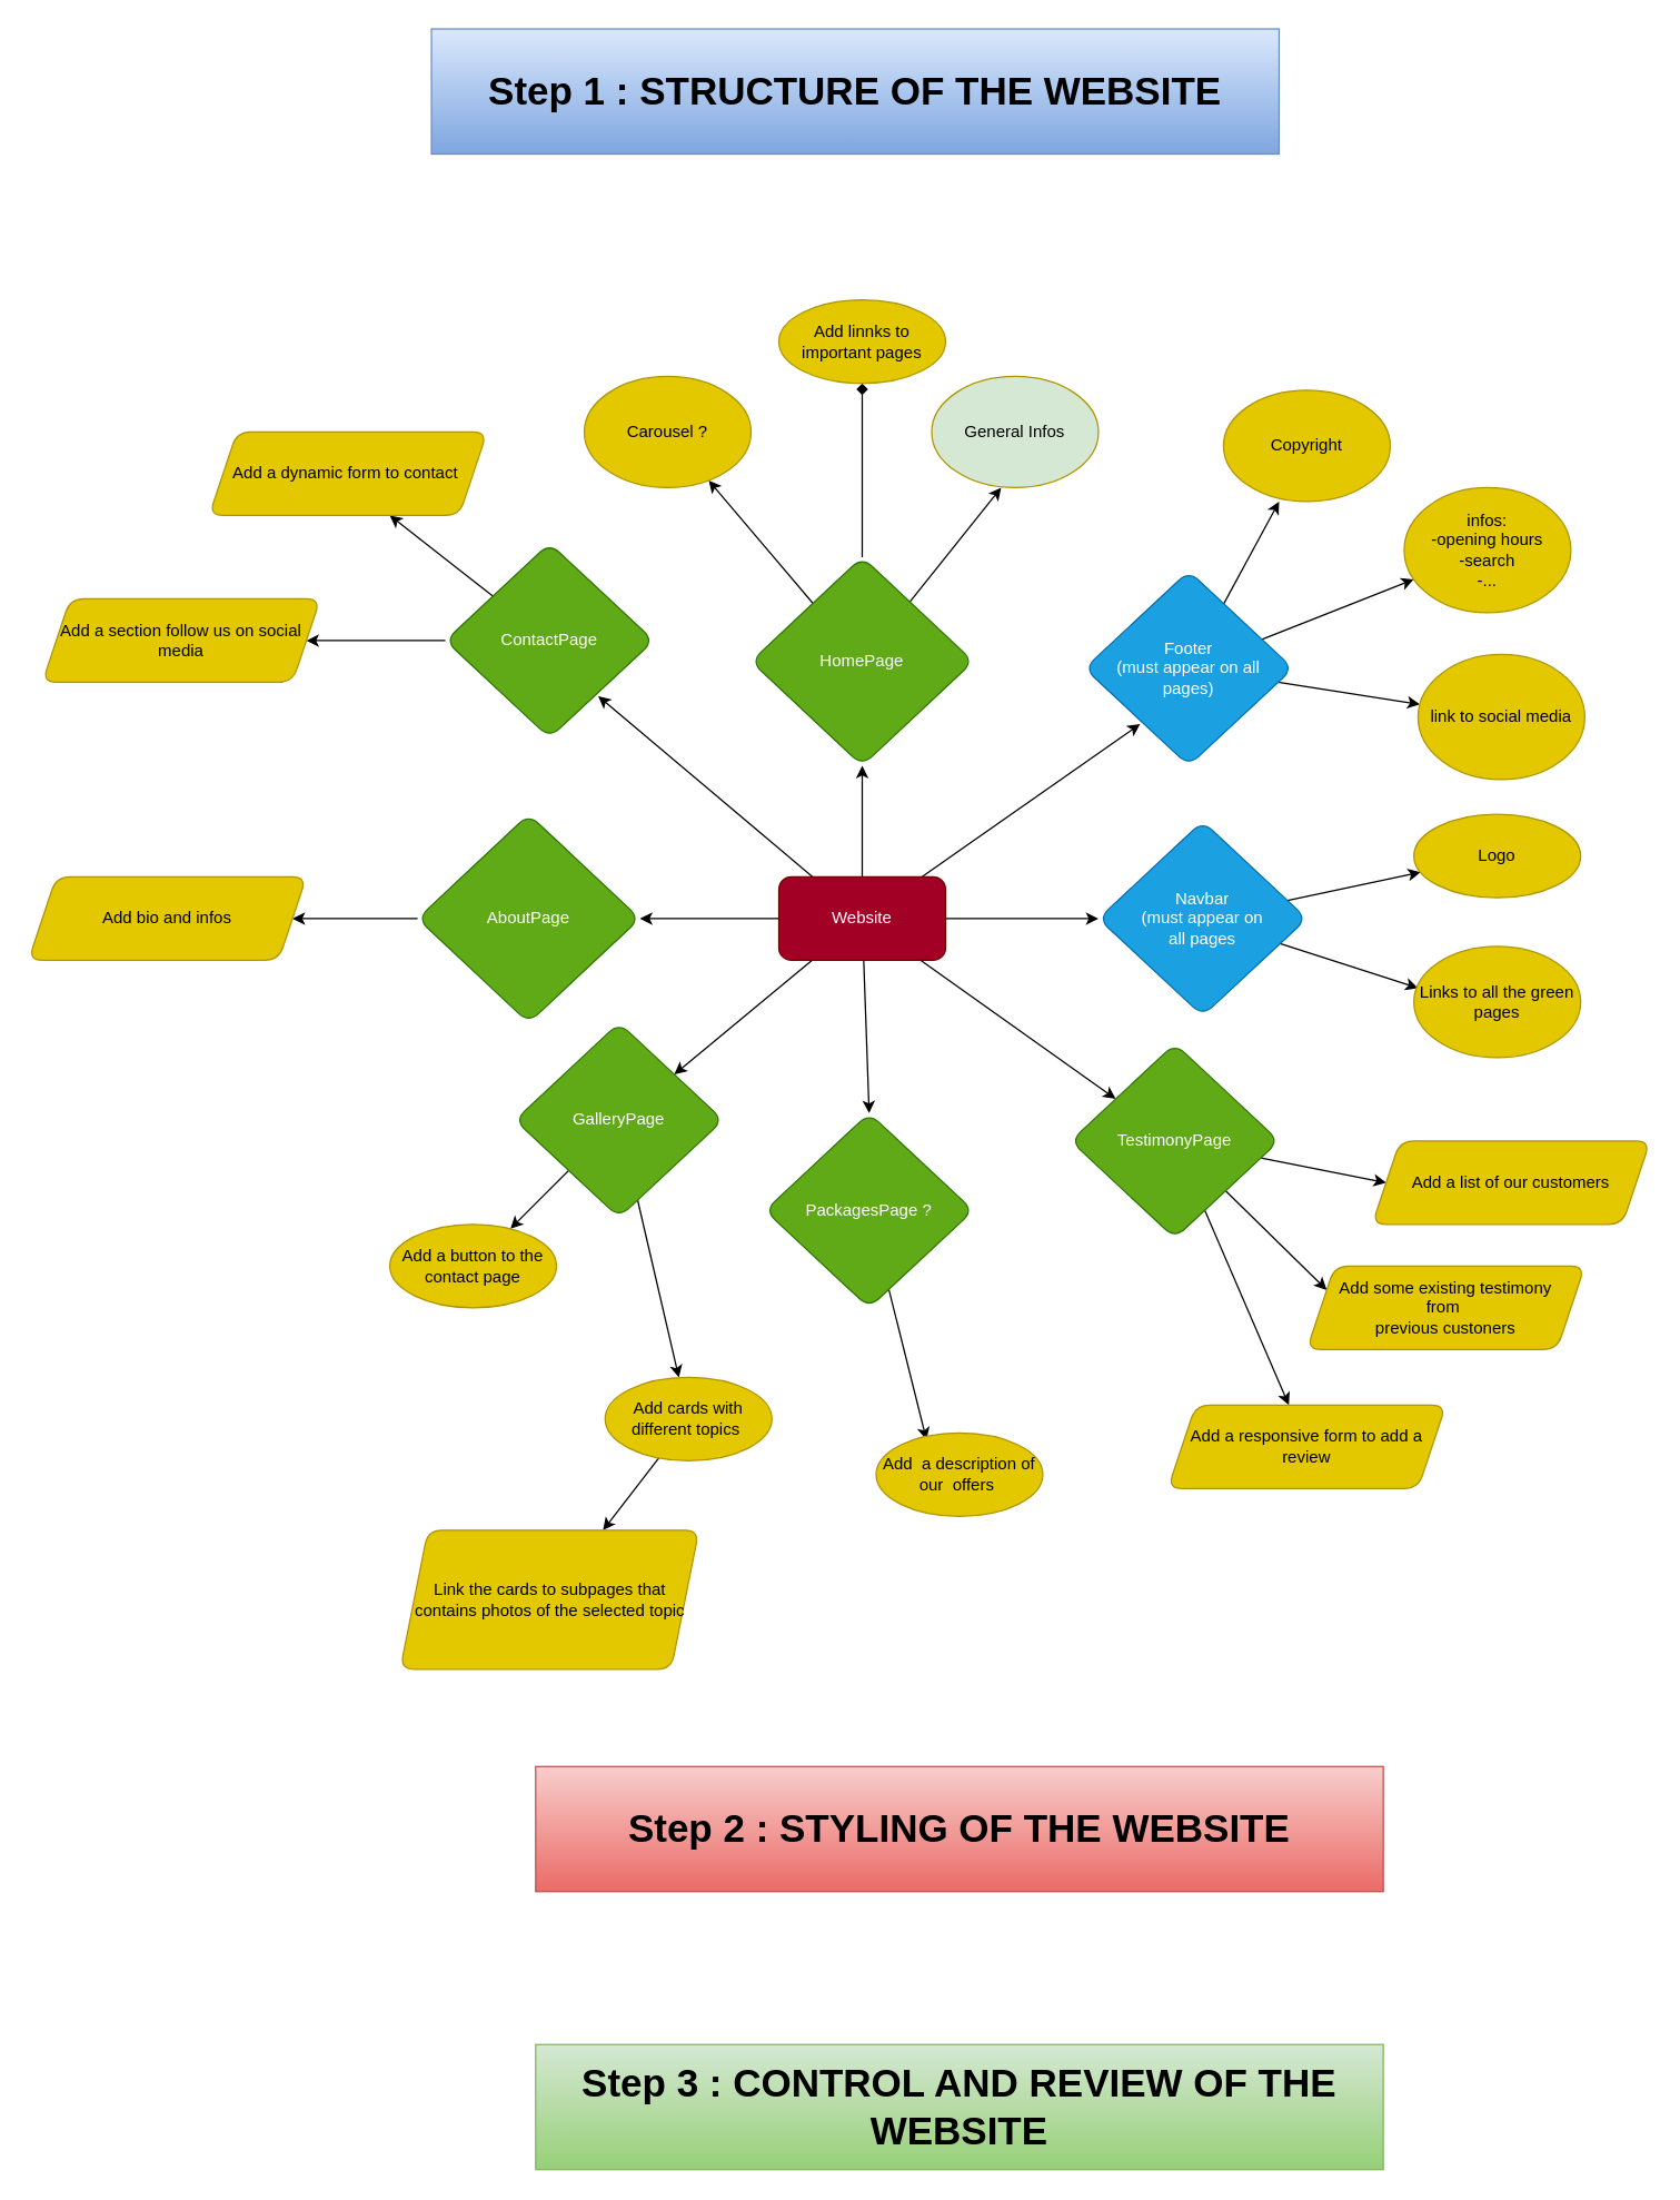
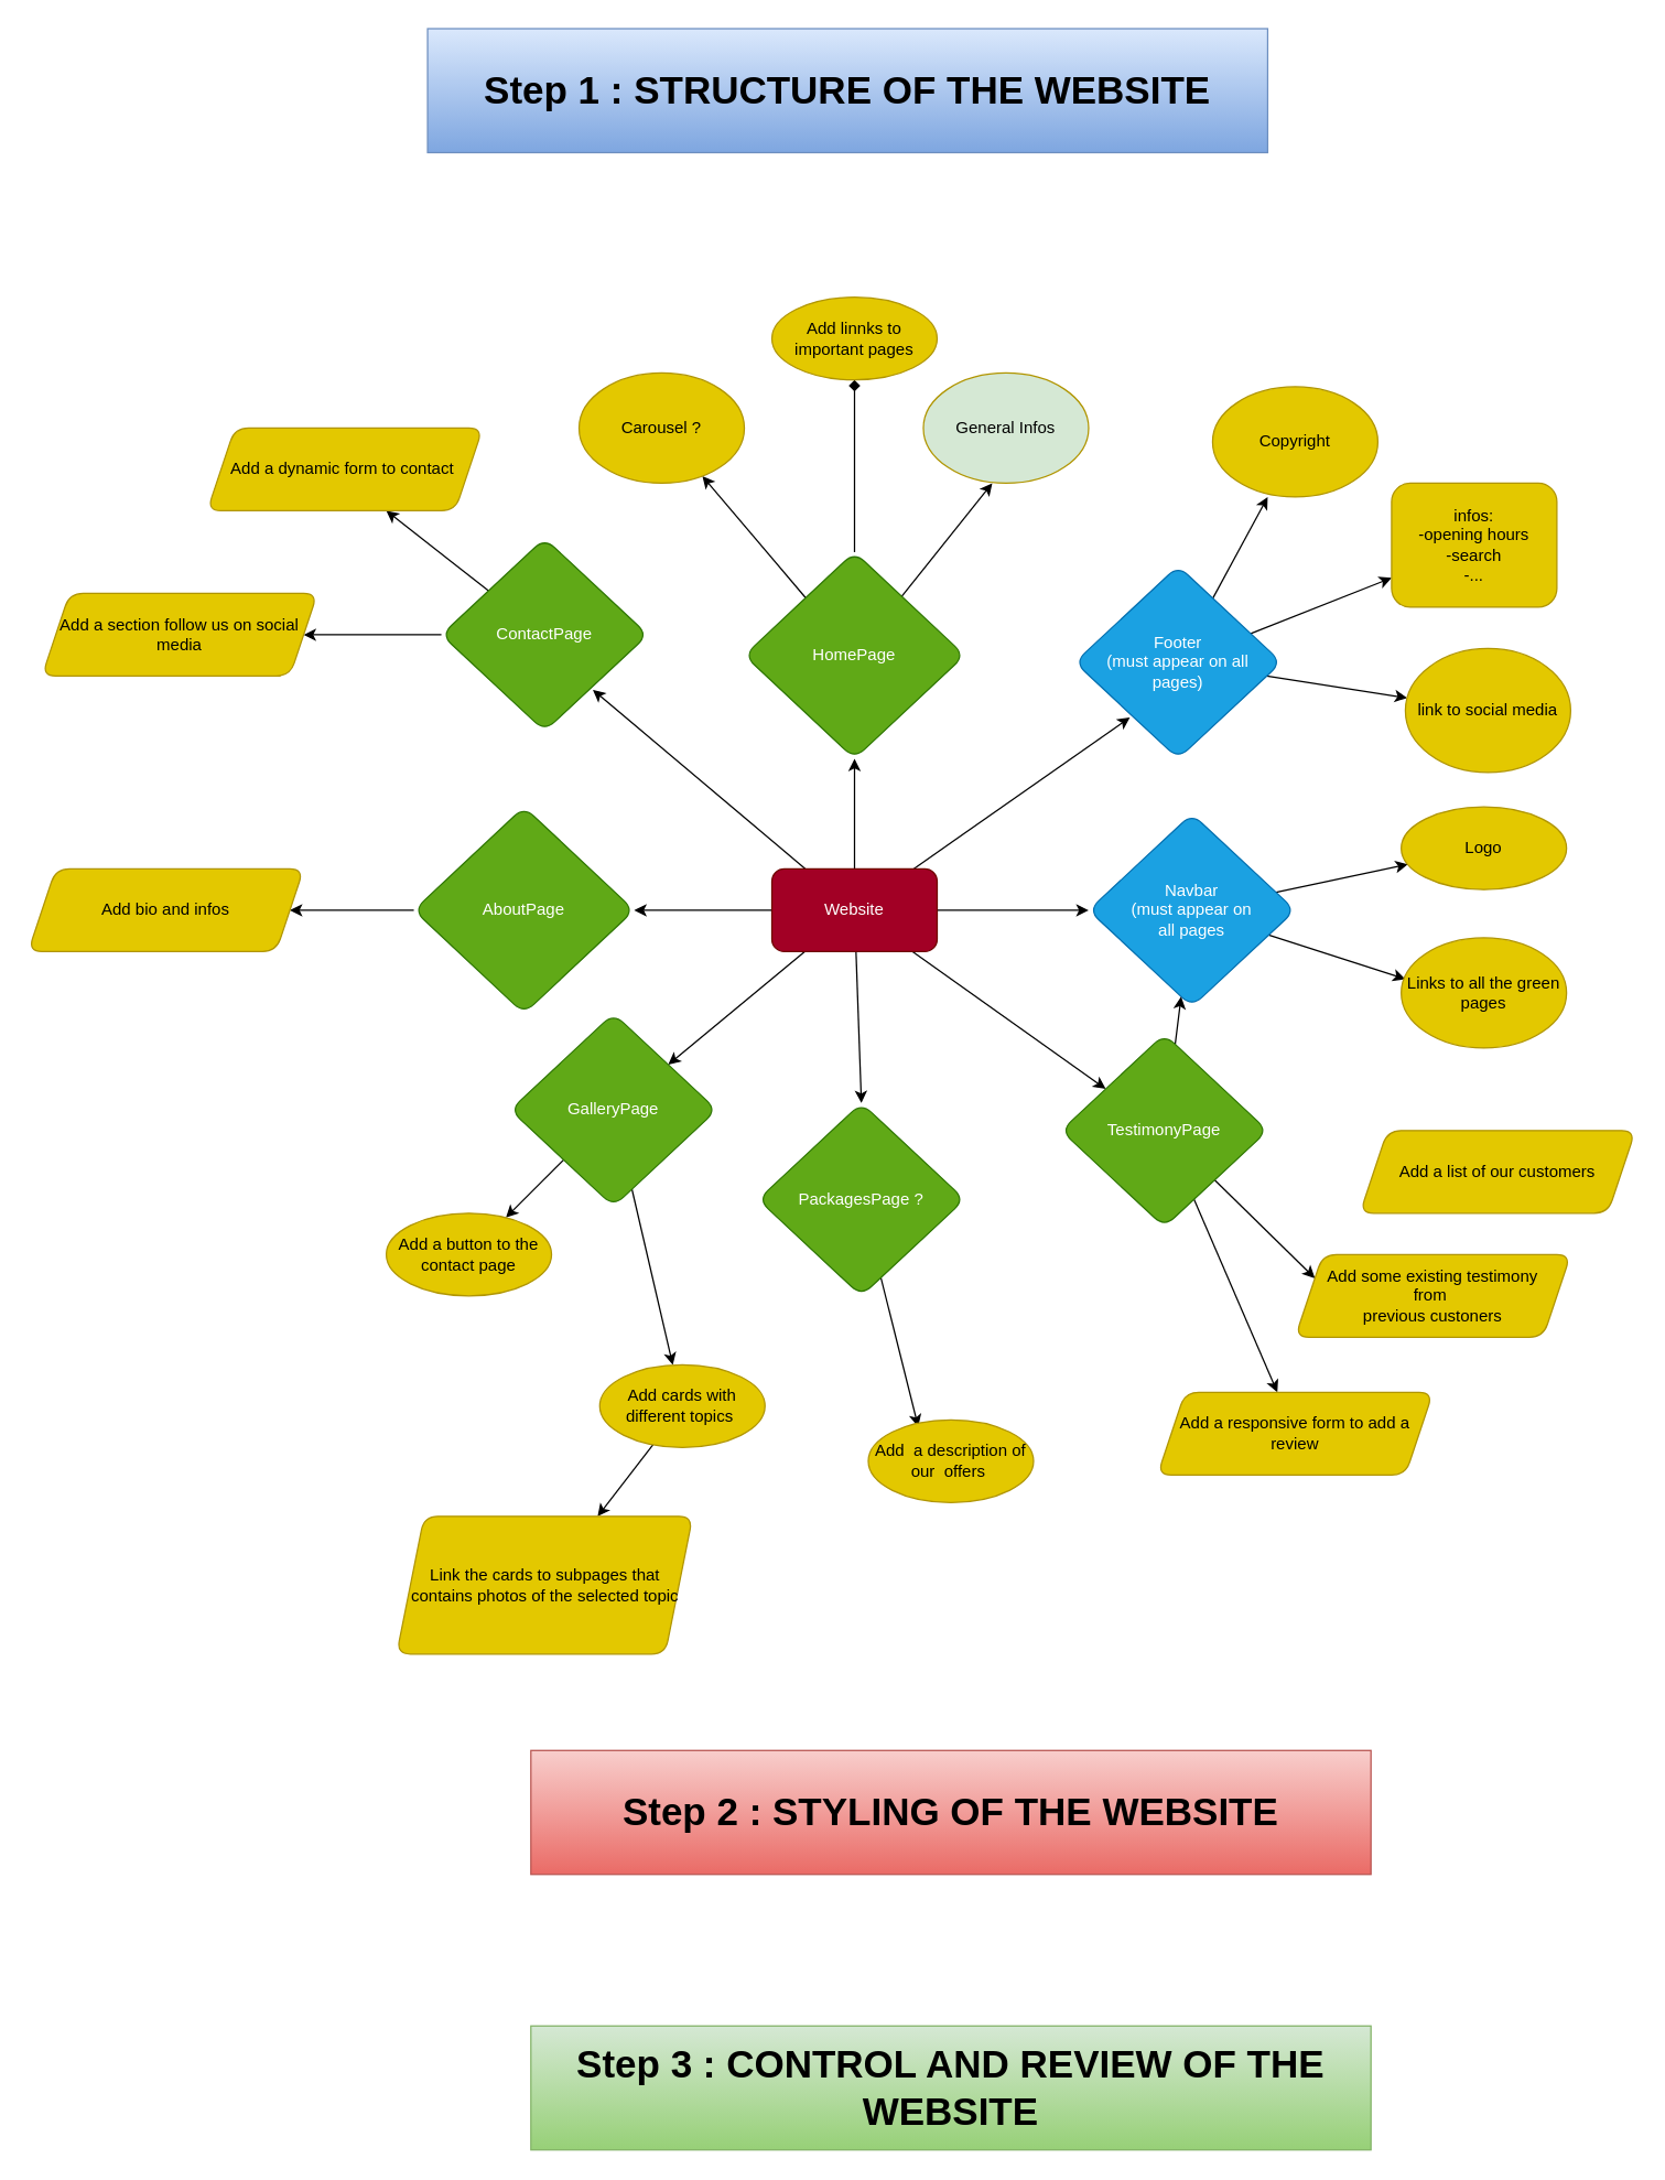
  <mxCell id="0" />
  <mxCell id="1" parent="0" />
  <mxCell id="2" value="" style="edgeStyle=none;html=1;" parent="1" source="10" target="14" edge="1"><mxGeometry relative="1" as="geometry" /></mxCell>
  <mxCell id="3" value="" style="edgeStyle=none;html=1;" parent="1" source="10" target="17" edge="1"><mxGeometry relative="1" as="geometry" /></mxCell>
  <mxCell id="4" value="" style="edgeStyle=none;html=1;" parent="1" source="10" target="20" edge="1"><mxGeometry relative="1" as="geometry" /></mxCell>
  <mxCell id="5" style="edgeStyle=none;html=1;" parent="1" source="10" edge="1"><mxGeometry relative="1" as="geometry"><mxPoint x="430" y="500" as="targetPoint" /></mxGeometry></mxCell>
  <mxCell id="6" style="edgeStyle=none;html=1;" parent="1" source="10" edge="1"><mxGeometry relative="1" as="geometry"><mxPoint x="820" y="520" as="targetPoint" /></mxGeometry></mxCell>
  <mxCell id="7" value="" style="edgeStyle=none;html=1;" parent="1" source="10" target="29" edge="1"><mxGeometry relative="1" as="geometry" /></mxCell>
  <mxCell id="8" style="edgeStyle=none;html=1;" parent="1" source="10" edge="1" target="33"><mxGeometry relative="1" as="geometry"><mxPoint x="730" y="810" as="targetPoint" /></mxGeometry></mxCell>
  <mxCell id="9" style="edgeStyle=none;html=1;entryX=0.5;entryY=0;entryDx=0;entryDy=0;" edge="1" parent="1" source="10" target="52"><mxGeometry relative="1" as="geometry" /></mxCell>
  <mxCell id="10" value="Website" style="rounded=1;whiteSpace=wrap;html=1;fillColor=#a20025;fontColor=#ffffff;strokeColor=#6F0000;" parent="1" vertex="1"><mxGeometry x="560" y="630" width="120" height="60" as="geometry" /></mxCell>
  <mxCell id="11" style="edgeStyle=none;html=1;" parent="1" source="14" target="34" edge="1"><mxGeometry relative="1" as="geometry"><mxPoint x="550" y="350" as="targetPoint" /></mxGeometry></mxCell>
  <mxCell id="12" style="edgeStyle=none;html=1;" parent="1" source="14" edge="1"><mxGeometry relative="1" as="geometry"><mxPoint x="720" y="350" as="targetPoint" /></mxGeometry></mxCell>
  <mxCell id="13" value="" style="edgeStyle=none;html=1;endArrow=diamond;" parent="1" source="14" target="46" edge="1"><mxGeometry relative="1" as="geometry" /></mxCell>
  <mxCell id="14" value="HomePage" style="rhombus;whiteSpace=wrap;html=1;rounded=1;fillColor=#60a917;fontColor=#ffffff;strokeColor=#2D7600;" parent="1" vertex="1"><mxGeometry x="540" y="400" width="160" height="150" as="geometry" /></mxCell>
  <mxCell id="15" value="" style="edgeStyle=none;html=1;" parent="1" source="17" target="38" edge="1"><mxGeometry relative="1" as="geometry" /></mxCell>
  <mxCell id="16" style="edgeStyle=none;html=1;" parent="1" source="17" edge="1"><mxGeometry relative="1" as="geometry"><mxPoint x="1020" y="710" as="targetPoint" /></mxGeometry></mxCell>
  <mxCell id="17" value="Navbar&lt;br&gt;(must appear on &lt;br&gt;all pages" style="rhombus;whiteSpace=wrap;html=1;rounded=1;fillColor=#1ba1e2;fontColor=#ffffff;strokeColor=#006EAF;" parent="1" vertex="1"><mxGeometry x="790" y="590" width="150" height="140" as="geometry" /></mxCell>
  <mxCell id="18" value="" style="edgeStyle=none;html=1;" parent="1" source="20" target="41" edge="1"><mxGeometry relative="1" as="geometry" /></mxCell>
  <mxCell id="19" value="" style="edgeStyle=none;html=1;" parent="1" source="20" target="42" edge="1"><mxGeometry relative="1" as="geometry" /></mxCell>
  <mxCell id="20" value="GalleryPage" style="rhombus;whiteSpace=wrap;html=1;rounded=1;fillColor=#60a917;fontColor=#ffffff;strokeColor=#2D7600;" parent="1" vertex="1"><mxGeometry x="370" y="735" width="150" height="140" as="geometry" /></mxCell>
  <mxCell id="21" style="edgeStyle=none;html=1;" parent="1" source="23" edge="1"><mxGeometry relative="1" as="geometry"><mxPoint x="280" y="370" as="targetPoint" /></mxGeometry></mxCell>
  <mxCell id="22" style="edgeStyle=none;html=1;" parent="1" source="23" edge="1"><mxGeometry relative="1" as="geometry"><mxPoint x="220" y="460" as="targetPoint" /></mxGeometry></mxCell>
  <mxCell id="23" value="ContactPage" style="rhombus;whiteSpace=wrap;html=1;rounded=1;fillColor=#60a917;fontColor=#ffffff;strokeColor=#2D7600;" parent="1" vertex="1"><mxGeometry x="320" y="390" width="150" height="140" as="geometry" /></mxCell>
  <mxCell id="24" style="edgeStyle=none;html=1;" parent="1" source="27" edge="1"><mxGeometry relative="1" as="geometry"><mxPoint x="920" y="360" as="targetPoint" /></mxGeometry></mxCell>
  <mxCell id="25" value="" style="edgeStyle=none;html=1;" parent="1" source="27" target="37" edge="1"><mxGeometry relative="1" as="geometry" /></mxCell>
  <mxCell id="26" style="edgeStyle=none;html=1;fontSize=28;" edge="1" parent="1" source="27" target="57"><mxGeometry relative="1" as="geometry" /></mxCell>
  <mxCell id="27" value="Footer&lt;br&gt;(must appear on all&lt;br&gt;pages)" style="rhombus;whiteSpace=wrap;html=1;rounded=1;fillColor=#1ba1e2;fontColor=#ffffff;strokeColor=#006EAF;" parent="1" vertex="1"><mxGeometry x="780" y="410" width="150" height="140" as="geometry" /></mxCell>
  <mxCell id="28" style="edgeStyle=none;html=1;" parent="1" source="29" edge="1"><mxGeometry relative="1" as="geometry"><mxPoint x="210" y="660" as="targetPoint" /></mxGeometry></mxCell>
  <mxCell id="29" value="AboutPage" style="rhombus;whiteSpace=wrap;html=1;rounded=1;fillColor=#60a917;fontColor=#ffffff;strokeColor=#2D7600;" parent="1" vertex="1"><mxGeometry x="300" y="585" width="160" height="150" as="geometry" /></mxCell>
  <mxCell id="30" value="" style="edgeStyle=none;html=1;" parent="1" source="33" target="44" edge="1"><mxGeometry relative="1" as="geometry" /></mxCell>
  <mxCell id="31" style="edgeStyle=none;html=1;entryX=0;entryY=0.25;entryDx=0;entryDy=0;" parent="1" source="33" edge="1" target="45"><mxGeometry relative="1" as="geometry"><mxPoint x="860" y="990" as="targetPoint" /></mxGeometry></mxCell>
- <mxCell id="32" style="edgeStyle=none;html=1;entryX=0;entryY=0.5;entryDx=0;entryDy=0;" parent="1" source="33" edge="1" target="47"><mxGeometry relative="1" as="geometry"><mxPoint x="940" y="890" as="targetPoint" /></mxGeometry></mxCell>
+ <mxCell id="32" style="edgeStyle=none;html=1;" parent="1" source="33" edge="1" target="17"><mxGeometry relative="1" as="geometry"><mxPoint x="940" y="890" as="targetPoint" /></mxGeometry></mxCell>
  <mxCell id="33" value="TestimonyPage" style="rhombus;whiteSpace=wrap;html=1;rounded=1;fillColor=#60a917;fontColor=#ffffff;strokeColor=#2D7600;" parent="1" vertex="1"><mxGeometry x="770" y="750" width="150" height="140" as="geometry" /></mxCell>
  <mxCell id="34" value="Carousel ?" style="ellipse;whiteSpace=wrap;html=1;fillColor=#e3c800;fontColor=#000000;strokeColor=#B09500;" parent="1" vertex="1"><mxGeometry x="420" width="120" height="80" as="geometry" y="270" /></mxCell>
  <mxCell id="35" value="General Infos" style="ellipse;whiteSpace=wrap;html=1;fillColor=#d5e8d4;fontColor=#000000;strokeColor=#B09500;" parent="1" vertex="1"><mxGeometry x="670" width="120" height="80" as="geometry" y="270" /></mxCell>
  <mxCell id="36" value="Copyright" style="ellipse;whiteSpace=wrap;html=1;fillColor=#e3c800;fontColor=#000000;strokeColor=#B09500;" parent="1" vertex="1"><mxGeometry x="880" y="280" width="120" height="80" as="geometry" /></mxCell>
  <mxCell id="37" value="link to social media" style="ellipse;whiteSpace=wrap;html=1;rounded=1;fillColor=#e3c800;fontColor=#000000;strokeColor=#B09500;" parent="1" vertex="1"><mxGeometry x="1020" y="470" width="120" height="90" as="geometry" /></mxCell>
  <mxCell id="38" value="Logo" style="ellipse;whiteSpace=wrap;html=1;rounded=1;fillColor=#e3c800;fontColor=#000000;strokeColor=#B09500;" parent="1" vertex="1"><mxGeometry x="1017" y="585" width="120" height="60" as="geometry" /></mxCell>
  <mxCell id="39" value="Links to all the green pages" style="ellipse;whiteSpace=wrap;html=1;fillColor=#e3c800;fontColor=#000000;strokeColor=#B09500;" parent="1" vertex="1"><mxGeometry x="1017" y="680" width="120" height="80" as="geometry" /></mxCell>
  <mxCell id="40" value="" style="edgeStyle=none;html=1;" parent="1" source="41" target="43" edge="1"><mxGeometry relative="1" as="geometry" /></mxCell>
  <mxCell id="41" value="Add cards with different topics&amp;nbsp;" style="ellipse;whiteSpace=wrap;html=1;rounded=1;fillColor=#e3c800;fontColor=#000000;strokeColor=#B09500;" parent="1" vertex="1"><mxGeometry x="435" y="990" width="120" height="60" as="geometry" /></mxCell>
  <mxCell id="42" value="Add a button to the contact page" style="ellipse;whiteSpace=wrap;html=1;rounded=1;fillColor=#e3c800;fontColor=#000000;strokeColor=#B09500;" parent="1" vertex="1"><mxGeometry x="280" y="880" width="120" height="60" as="geometry" /></mxCell>
  <mxCell id="43" value="Link the cards to subpages that contains photos of the selected topic" style="shape=parallelogram;perimeter=parallelogramPerimeter;whiteSpace=wrap;html=1;fixedSize=1;rounded=1;fillColor=#e3c800;fontColor=#000000;strokeColor=#B09500;" parent="1" vertex="1"><mxGeometry x="287.5" y="1100" width="215" height="100" as="geometry" /></mxCell>
  <mxCell id="44" value="Add a responsive form to add a review" style="shape=parallelogram;perimeter=parallelogramPerimeter;whiteSpace=wrap;html=1;fixedSize=1;rounded=1;fillColor=#e3c800;fontColor=#000000;strokeColor=#B09500;" parent="1" vertex="1"><mxGeometry x="840" y="1010" width="200" height="60" as="geometry" /></mxCell>
  <mxCell id="45" value="Add some existing testimony &lt;br&gt;from&amp;nbsp;&lt;br&gt;previous custoners" style="shape=parallelogram;perimeter=parallelogramPerimeter;whiteSpace=wrap;html=1;fixedSize=1;rounded=1;fillColor=#e3c800;fontColor=#000000;strokeColor=#B09500;" parent="1" vertex="1"><mxGeometry x="940" y="910" width="200" height="60" as="geometry" /></mxCell>
  <mxCell id="46" value="Add linnks to important pages" style="ellipse;whiteSpace=wrap;html=1;fillColor=#e3c800;strokeColor=#B09500;fontColor=#000000;rounded=1;" parent="1" vertex="1"><mxGeometry x="560" y="215" width="120" height="60" as="geometry" /></mxCell>
  <mxCell id="47" value="Add a list of our customers" style="shape=parallelogram;perimeter=parallelogramPerimeter;whiteSpace=wrap;html=1;fixedSize=1;rounded=1;fillColor=#e3c800;fontColor=#000000;strokeColor=#B09500;" parent="1" vertex="1"><mxGeometry x="987" y="820" width="200" height="60" as="geometry" /></mxCell>
  <mxCell id="48" value="Add a dynamic form to contact&amp;nbsp;" style="shape=parallelogram;perimeter=parallelogramPerimeter;whiteSpace=wrap;html=1;fixedSize=1;rounded=1;fillColor=#e3c800;fontColor=#000000;strokeColor=#B09500;" parent="1" vertex="1"><mxGeometry x="150" y="310" width="200" height="60" as="geometry" /></mxCell>
  <mxCell id="49" value="Add a section follow us on social media" style="shape=parallelogram;perimeter=parallelogramPerimeter;whiteSpace=wrap;html=1;fixedSize=1;rounded=1;fillColor=#e3c800;fontColor=#000000;strokeColor=#B09500;" parent="1" vertex="1"><mxGeometry x="30" y="430" width="200" height="60" as="geometry" /></mxCell>
  <mxCell id="50" value="Add bio and infos" style="shape=parallelogram;perimeter=parallelogramPerimeter;whiteSpace=wrap;html=1;fixedSize=1;rounded=1;fillColor=#e3c800;fontColor=#000000;strokeColor=#B09500;" parent="1" vertex="1"><mxGeometry x="20" y="630" width="200" height="60" as="geometry" /></mxCell>
  <mxCell id="51" style="edgeStyle=none;html=1;" edge="1" parent="1" source="52"><mxGeometry relative="1" as="geometry"><mxPoint x="666.25" y="1035" as="targetPoint" /></mxGeometry></mxCell>
  <mxCell id="52" value="PackagesPage ?" style="rhombus;whiteSpace=wrap;html=1;rounded=1;fillColor=#60a917;fontColor=#ffffff;strokeColor=#2D7600;" vertex="1" parent="1"><mxGeometry x="550" y="800" width="150" height="140" as="geometry" /></mxCell>
  <mxCell id="53" value="&lt;b&gt;&lt;font style=&quot;font-size: 28px&quot;&gt;Step 1 : STRUCTURE OF THE WEBSITE&lt;/font&gt;&lt;/b&gt;" style="text;html=1;strokeColor=#6c8ebf;fillColor=#dae8fc;align=center;verticalAlign=middle;whiteSpace=wrap;rounded=0;gradientColor=#7ea6e0;" vertex="1" parent="1"><mxGeometry x="310" y="20" width="610" height="90" as="geometry" /></mxCell>
  <mxCell id="54" value="Add&amp;nbsp; a description of our&amp;nbsp; offers&amp;nbsp;" style="ellipse;whiteSpace=wrap;html=1;rounded=1;fillColor=#e3c800;fontColor=#000000;strokeColor=#B09500;" vertex="1" parent="1"><mxGeometry x="630" y="1030" width="120" height="60" as="geometry" /></mxCell>
  <mxCell id="55" value="&lt;b&gt;&lt;font style=&quot;font-size: 28px&quot;&gt;Step 2 : STYLING OF THE WEBSITE&lt;/font&gt;&lt;/b&gt;" style="text;html=1;strokeColor=#b85450;fillColor=#f8cecc;align=center;verticalAlign=middle;whiteSpace=wrap;rounded=0;gradientColor=#ea6b66;" vertex="1" parent="1"><mxGeometry x="385" y="1270" width="610" height="90" as="geometry" /></mxCell>
  <mxCell id="56" value="&lt;b&gt;&lt;font style=&quot;font-size: 28px&quot;&gt;Step 3 : CONTROL AND REVIEW OF THE WEBSITE&lt;/font&gt;&lt;/b&gt;" style="text;html=1;strokeColor=#82b366;fillColor=#d5e8d4;align=center;verticalAlign=middle;whiteSpace=wrap;rounded=0;gradientColor=#97d077;" vertex="1" parent="1"><mxGeometry x="385" y="1470" width="610" height="90" as="geometry" /></mxCell>
- <mxCell id="57" value="infos:&lt;br&gt;-opening hours&lt;br&gt;-search&lt;br&gt;-..." style="ellipse;whiteSpace=wrap;html=1;rounded=1;fillColor=#e3c800;fontColor=#000000;strokeColor=#B09500;" vertex="1" parent="1"><mxGeometry x="1010" y="350" width="120" height="90" as="geometry" /></mxCell>
+ <mxCell id="57" value="infos:&lt;br&gt;-opening hours&lt;br&gt;-search&lt;br&gt;-..." style="whiteSpace=wrap;html=1;fillColor=#e3c800;fontColor=#000000;strokeColor=#B09500;rounded=1;" vertex="1" parent="1"><mxGeometry x="1010" y="350" width="120" height="90" as="geometry" /></mxCell>
